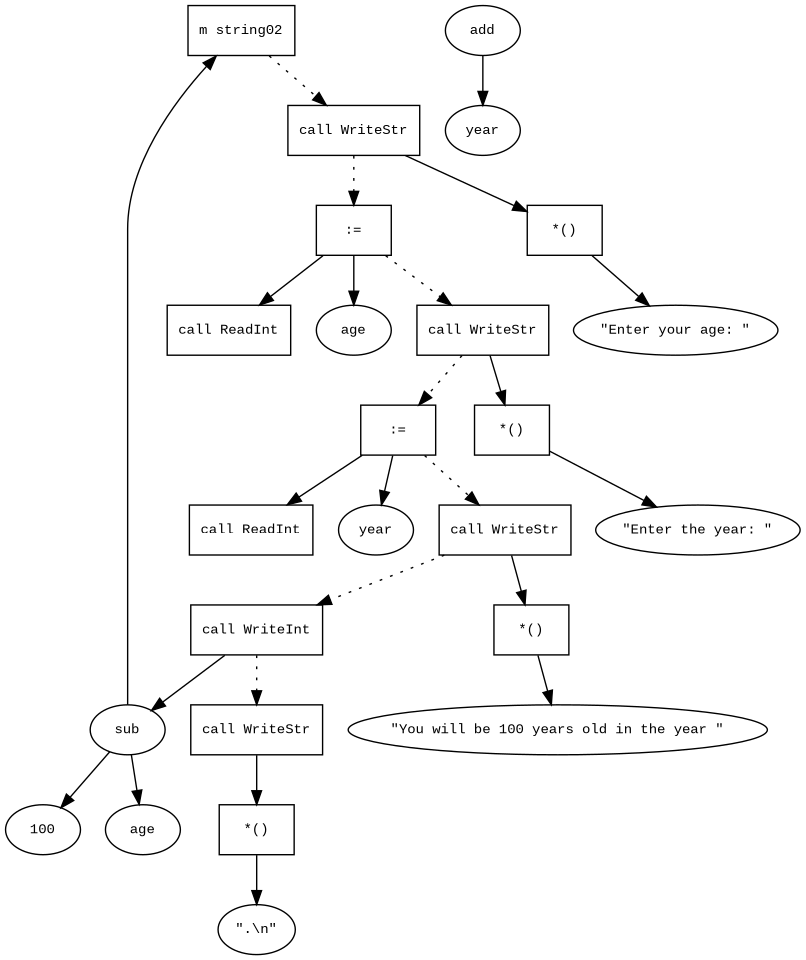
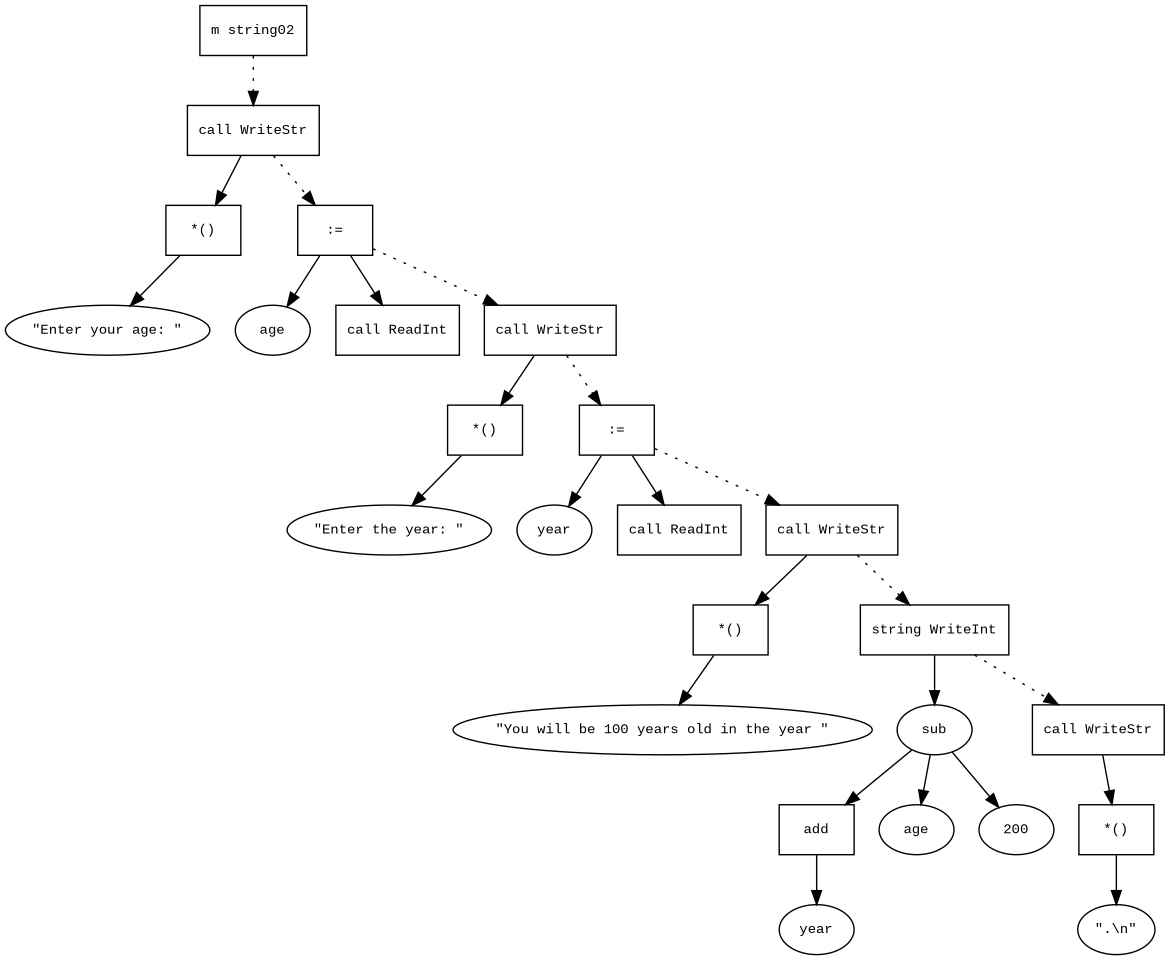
  digraph {
    fontname="Times New Roman"
    fontsize=10
    node [fontname="Courier New" fontsize=10 shape=box]
    edge [fontname="Times New Roman" fontsize=10]
    n1 [label="m string02"]
    n2 [label="call WriteStr"]
    n3 [label="*()"]
    n4 [label=":="]
    n5 [label="\"Enter your age: \"" shape=ellipse]
    n6 [label=age shape=ellipse]
    n7 [label="call ReadInt"]
    n8 [label="call WriteStr"]
    n9 [label="*()"]
    n10 [label=":="]
    n11 [label="\"Enter the year: \"" shape=ellipse]
    n12 [label=year shape=ellipse]
    n13 [label="call ReadInt"]
    n14 [label="call WriteStr"]
    n15 [label="*()"]
-   n16 [label="call WriteInt"]
+   n16 [label="string WriteInt"]
    n17 [label="\"You will be 100 years old in the year \"" shape=ellipse]
    n18 [label=sub shape=ellipse]
    n19 [label="call WriteStr"]
-   n20 [label=add shape=ellipse]
+   n20 [label=add]
    n21 [label=age shape=ellipse]
-   n22 [label=100 shape=ellipse]
+   n22 [label=200 shape=ellipse]
    n23 [label="*()"]
    n24 [label=year shape=ellipse]
    n25 [label="\".\\n\"" shape=ellipse]
    n1 -> n2 [style=dotted]
    n2 -> n3
    n2 -> n4 [style=dotted]
    n3 -> n5
    n4 -> n6
    n4 -> n7
    n4 -> n8 [style=dotted]
    n8 -> n9
    n8 -> n10 [style=dotted]
    n9 -> n11
    n10 -> n12
    n10 -> n13
    n10 -> n14 [style=dotted]
    n14 -> n15
    n14 -> n16 [style=dotted]
    n15 -> n17
    n16 -> n18
    n16 -> n19 [style=dotted]
-   n18 -> n1
+   n18 -> n20
    n18 -> n21
    n18 -> n22
    n19 -> n23
    n20 -> n24
    n23 -> n25
  }
